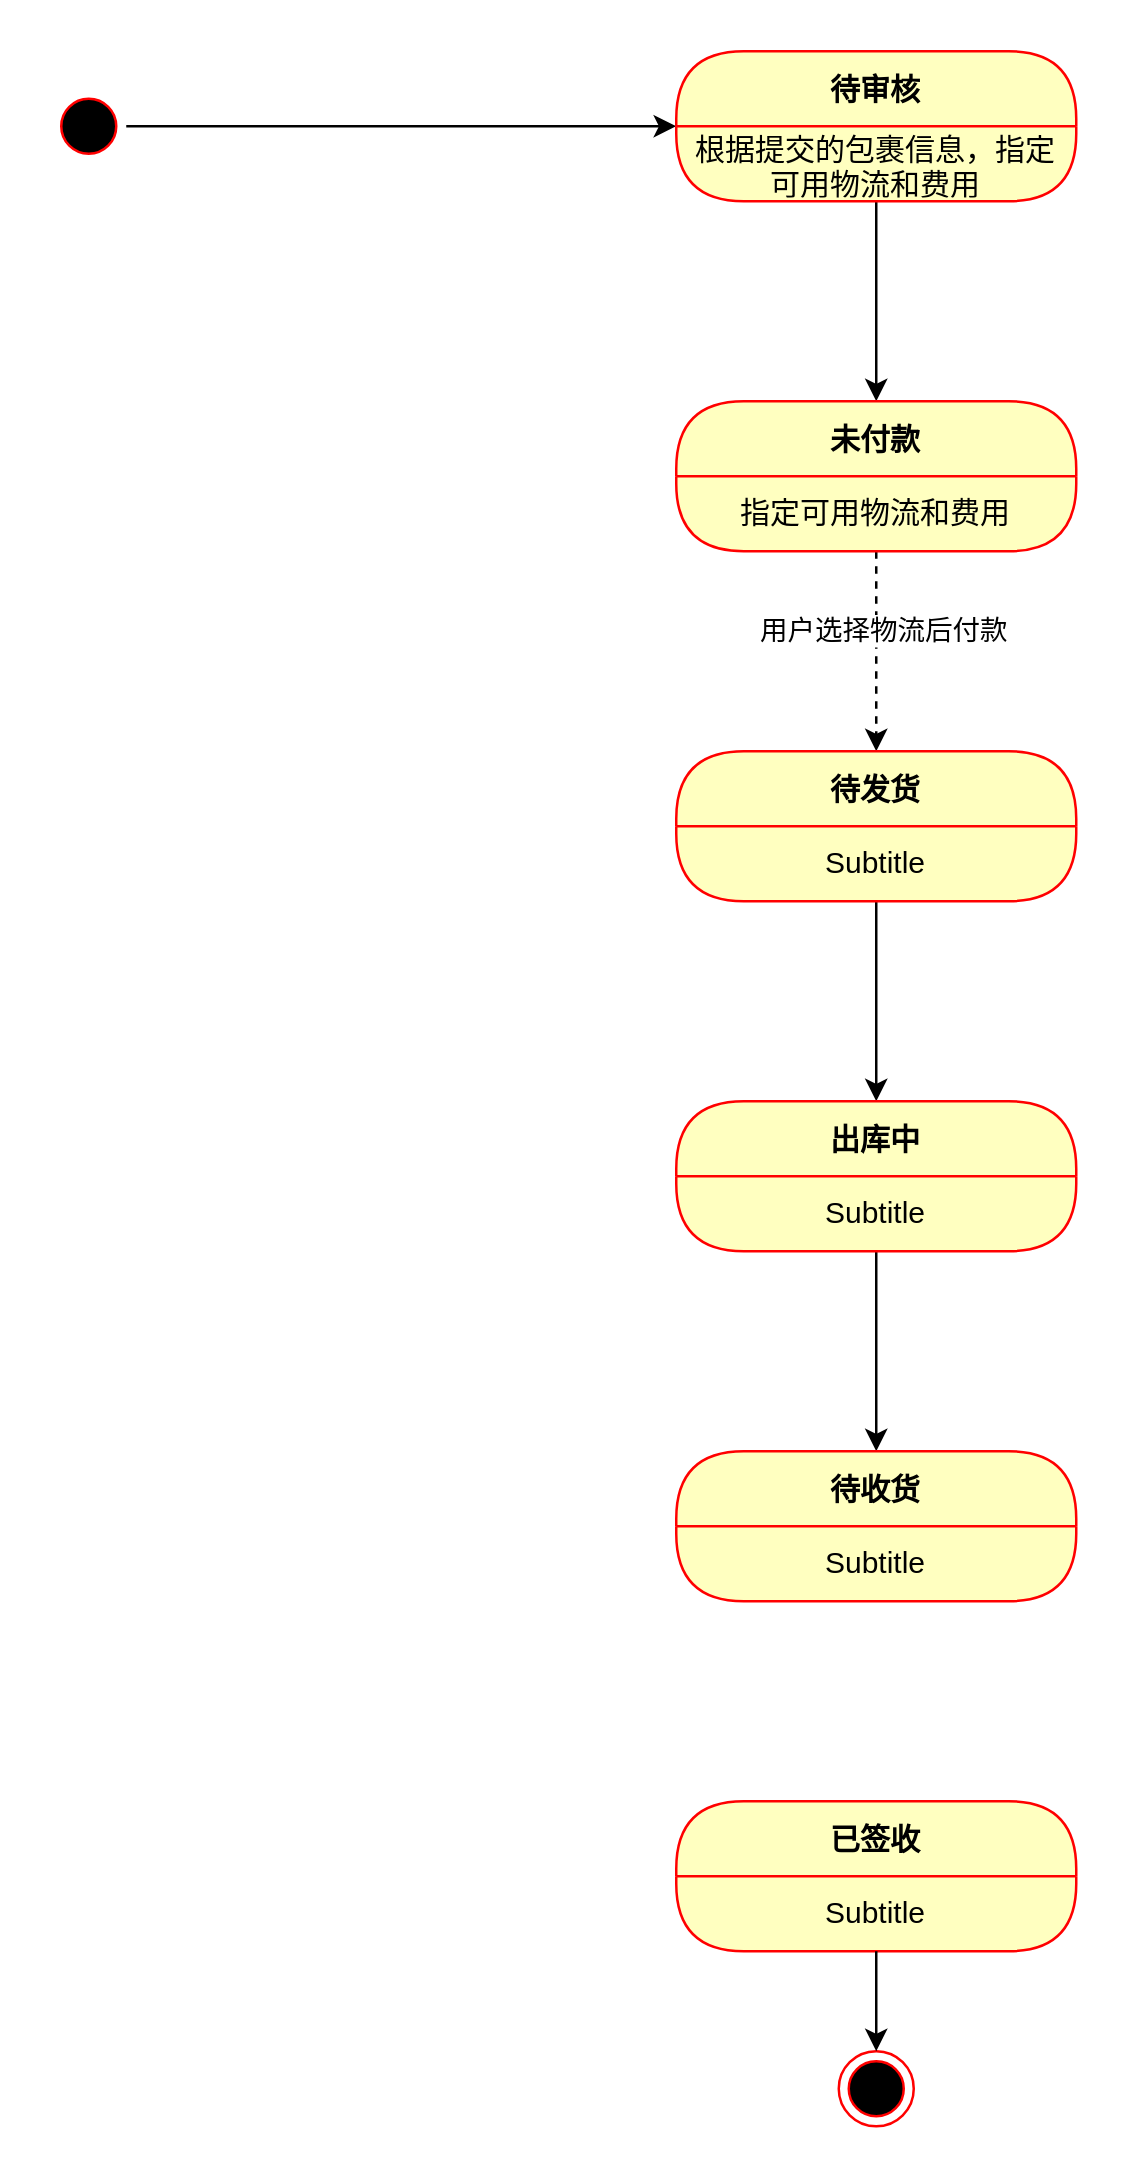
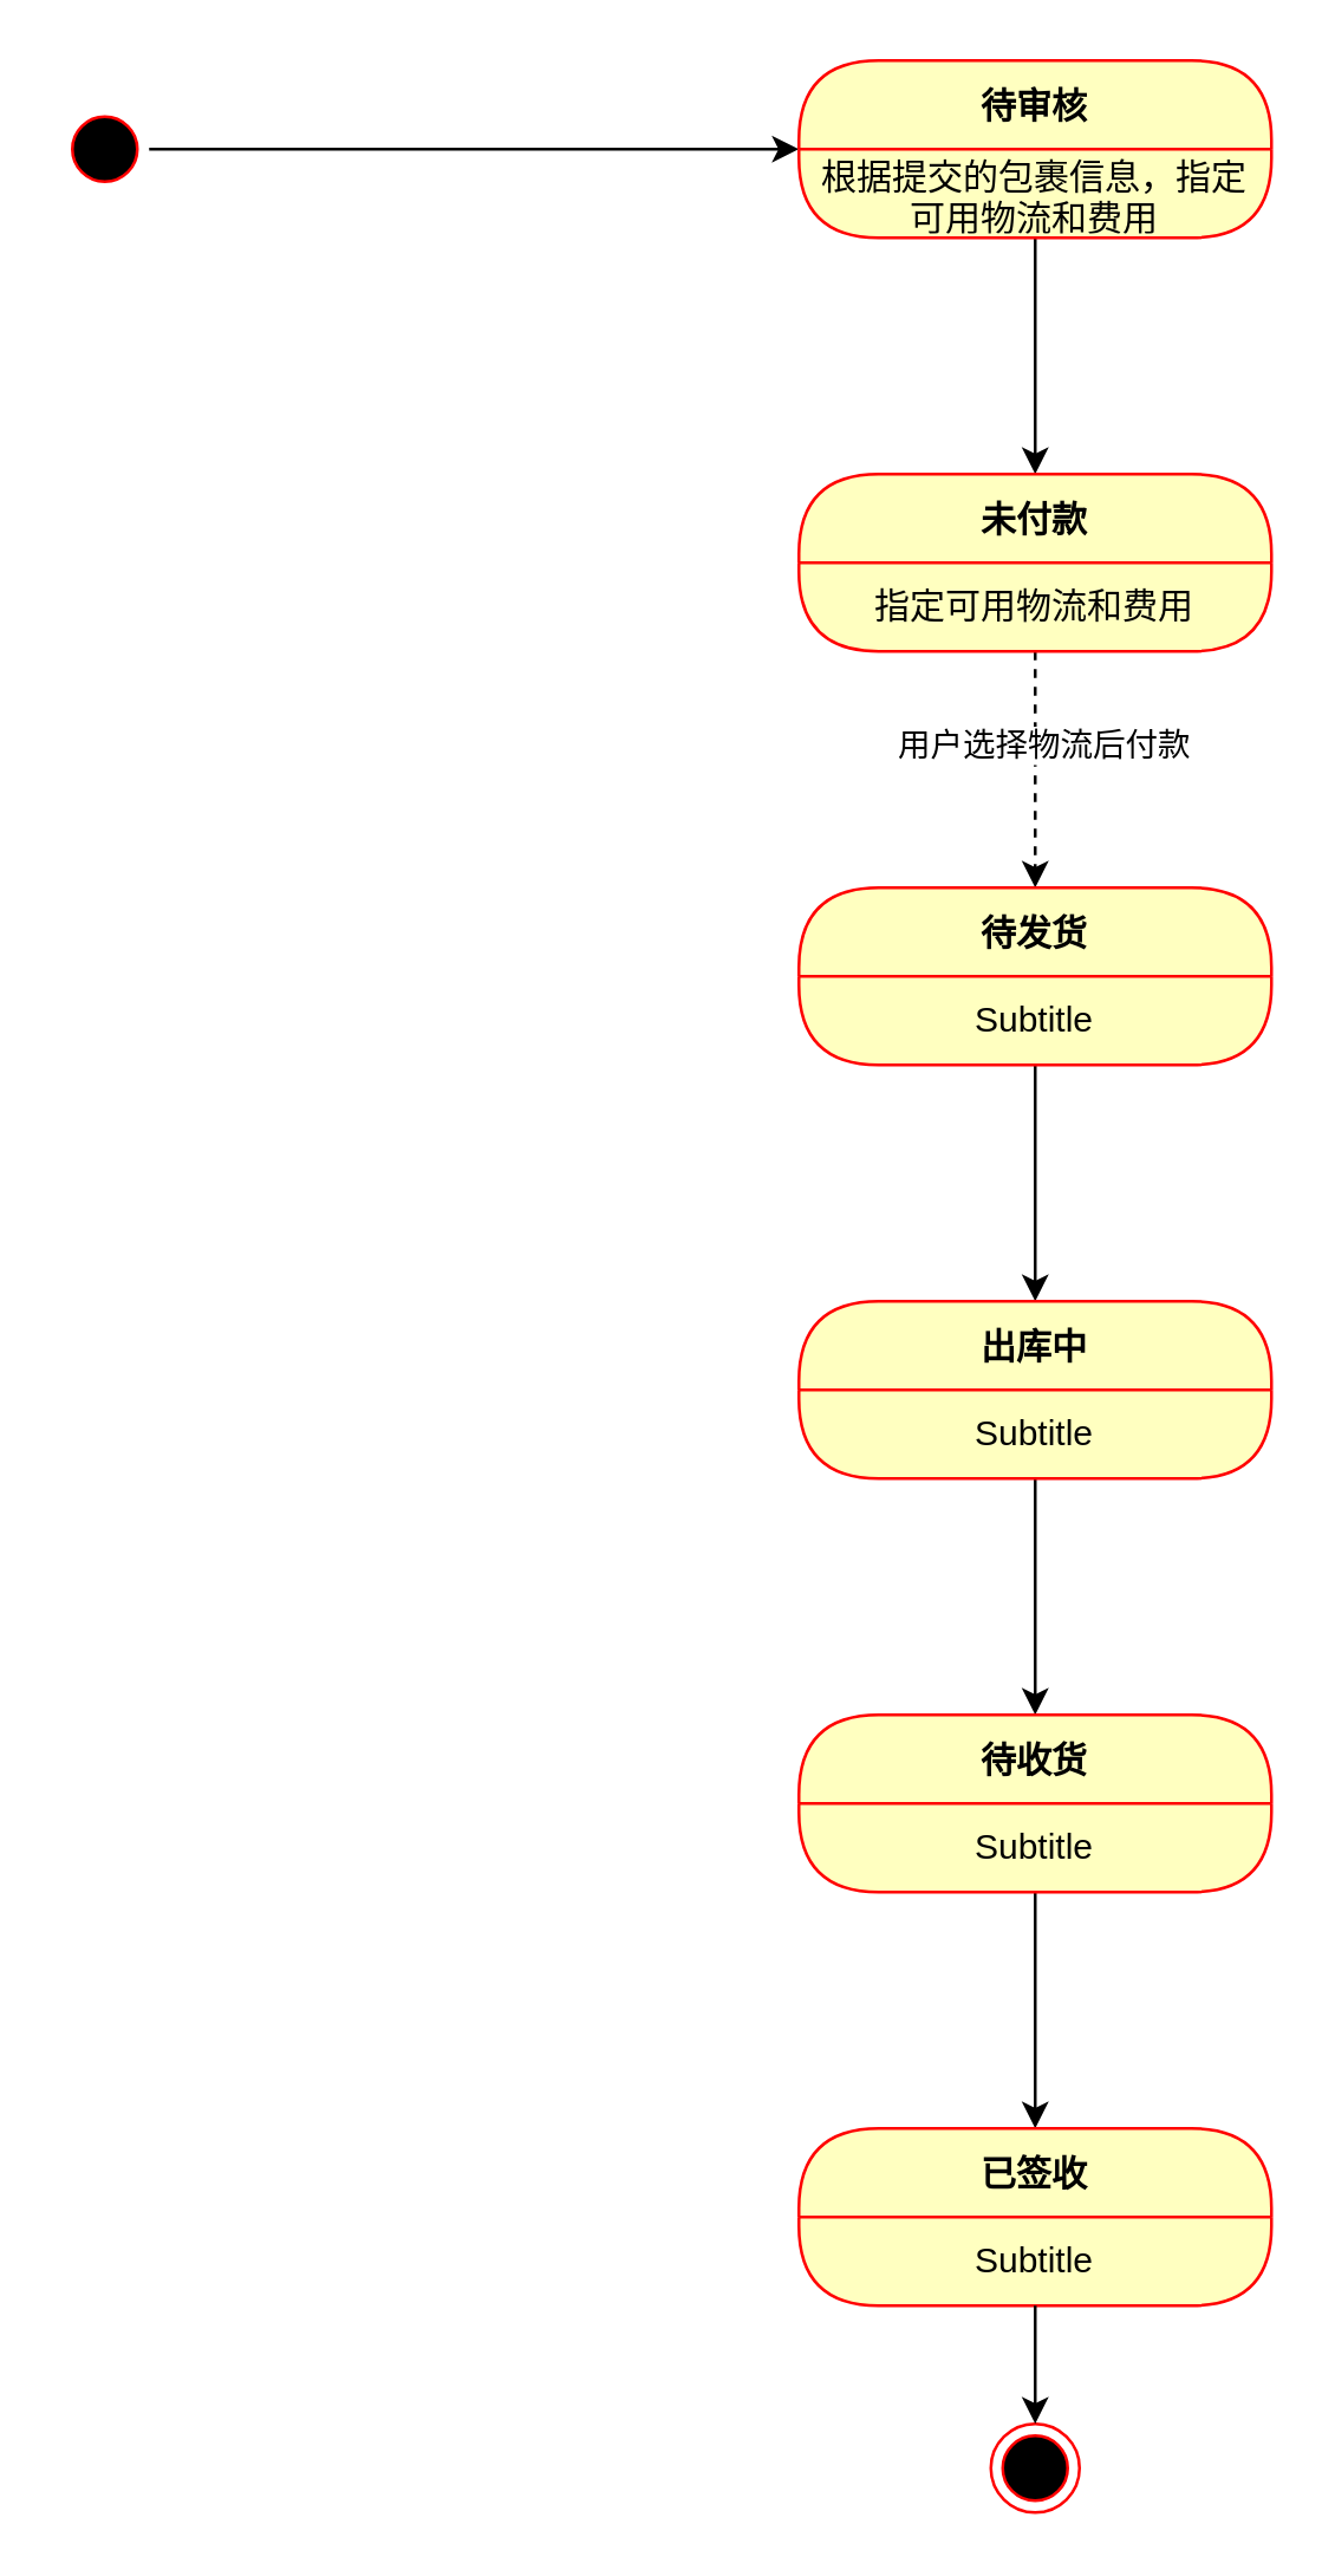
  <mxCell id="0" />
  <mxCell id="1" parent="0" />
  <mxCell id="2" style="rounded=0;orthogonalLoop=1;jettySize=auto;html=1;exitX=1;exitY=0.5;exitDx=0;exitDy=0;entryX=0;entryY=0;entryDx=0;entryDy=0;" parent="1" source="3" edge="1"><mxGeometry relative="1" as="geometry"><mxPoint x="270" y="50" as="targetPoint" /></mxGeometry></mxCell>
  <mxCell id="3" value="" style="ellipse;html=1;shape=startState;fillColor=#000000;strokeColor=#ff0000;" parent="1" vertex="1"><mxGeometry x="20" y="35" width="30" height="30" as="geometry" /></mxCell>
  <mxCell id="4" value="" style="edgeStyle=orthogonalEdgeStyle;rounded=0;orthogonalLoop=1;jettySize=auto;html=1;" parent="1" source="5" target="9" edge="1"><mxGeometry relative="1" as="geometry" /></mxCell>
  <mxCell id="5" value="待审核" style="swimlane;fontStyle=1;align=center;verticalAlign=middle;childLayout=stackLayout;horizontal=1;startSize=30;horizontalStack=0;resizeParent=0;resizeLast=1;container=0;fontColor=#000000;collapsible=0;rounded=1;arcSize=30;strokeColor=#ff0000;fillColor=#ffffc0;swimlaneFillColor=#ffffc0;dropTarget=0;" parent="1" vertex="1"><mxGeometry x="270" y="20" width="160" height="60" as="geometry" /></mxCell>
  <mxCell id="6" value="根据提交的包裹信息，指定可用物流和费用" style="text;html=1;strokeColor=none;fillColor=none;align=center;verticalAlign=middle;spacingLeft=4;spacingRight=4;whiteSpace=wrap;overflow=hidden;rotatable=0;fontColor=#000000;" parent="5" vertex="1"><mxGeometry y="30" width="160" height="30" as="geometry" /></mxCell>
  <mxCell id="7" value="" style="edgeStyle=orthogonalEdgeStyle;rounded=0;orthogonalLoop=1;jettySize=auto;html=1;dashed=1;" parent="1" source="9" target="13" edge="1"><mxGeometry relative="1" as="geometry" /></mxCell>
  <mxCell id="8" value="用户选择物流后付款" style="edgeLabel;html=1;align=center;verticalAlign=middle;resizable=0;points=[];" vertex="1" connectable="0" parent="7"><mxGeometry x="-0.225" y="2" relative="1" as="geometry"><mxPoint as="offset" /></mxGeometry></mxCell>
  <mxCell id="9" value="未付款" style="swimlane;fontStyle=1;align=center;verticalAlign=middle;childLayout=stackLayout;horizontal=1;startSize=30;horizontalStack=0;resizeParent=0;resizeLast=1;container=0;fontColor=#000000;collapsible=0;rounded=1;arcSize=30;strokeColor=#ff0000;fillColor=#ffffc0;swimlaneFillColor=#ffffc0;dropTarget=0;" parent="1" vertex="1"><mxGeometry x="270" y="160" width="160" height="60" as="geometry" /></mxCell>
  <mxCell id="10" value="指定可用物流和费用" style="text;html=1;strokeColor=none;fillColor=none;align=center;verticalAlign=middle;spacingLeft=4;spacingRight=4;whiteSpace=wrap;overflow=hidden;rotatable=0;fontColor=#000000;" parent="9" vertex="1"><mxGeometry y="30" width="160" height="30" as="geometry" /></mxCell>
  <mxCell id="11" value="Subtitle" style="text;html=1;strokeColor=none;fillColor=none;align=center;verticalAlign=middle;spacingLeft=4;spacingRight=4;whiteSpace=wrap;overflow=hidden;rotatable=0;fontColor=#000000;" parent="9" vertex="1"><mxGeometry y="60" width="160" as="geometry" /></mxCell>
  <mxCell id="12" value="" style="edgeStyle=orthogonalEdgeStyle;rounded=0;orthogonalLoop=1;jettySize=auto;html=1;" parent="1" source="13" target="17" edge="1"><mxGeometry relative="1" as="geometry" /></mxCell>
  <mxCell id="13" value="待发货" style="swimlane;fontStyle=1;align=center;verticalAlign=middle;childLayout=stackLayout;horizontal=1;startSize=30;horizontalStack=0;resizeParent=0;resizeLast=1;container=0;fontColor=#000000;collapsible=0;rounded=1;arcSize=30;strokeColor=#ff0000;fillColor=#ffffc0;swimlaneFillColor=#ffffc0;dropTarget=0;" parent="1" vertex="1"><mxGeometry x="270" y="300" width="160" height="60" as="geometry" /></mxCell>
  <mxCell id="14" value="Subtitle" style="text;html=1;strokeColor=none;fillColor=none;align=center;verticalAlign=middle;spacingLeft=4;spacingRight=4;whiteSpace=wrap;overflow=hidden;rotatable=0;fontColor=#000000;" parent="13" vertex="1"><mxGeometry y="30" width="160" height="30" as="geometry" /></mxCell>
  <mxCell id="15" value="Subtitle" style="text;html=1;strokeColor=none;fillColor=none;align=center;verticalAlign=middle;spacingLeft=4;spacingRight=4;whiteSpace=wrap;overflow=hidden;rotatable=0;fontColor=#000000;" parent="13" vertex="1"><mxGeometry y="60" width="160" as="geometry" /></mxCell>
  <mxCell id="16" value="" style="edgeStyle=orthogonalEdgeStyle;rounded=0;orthogonalLoop=1;jettySize=auto;html=1;" parent="1" source="17" target="21" edge="1"><mxGeometry relative="1" as="geometry" /></mxCell>
  <mxCell id="17" value="出库中" style="swimlane;fontStyle=1;align=center;verticalAlign=middle;childLayout=stackLayout;horizontal=1;startSize=30;horizontalStack=0;resizeParent=0;resizeLast=1;container=0;fontColor=#000000;collapsible=0;rounded=1;arcSize=30;strokeColor=#ff0000;fillColor=#ffffc0;swimlaneFillColor=#ffffc0;dropTarget=0;" parent="1" vertex="1"><mxGeometry x="270" y="440" width="160" height="60" as="geometry" /></mxCell>
  <mxCell id="18" value="Subtitle" style="text;html=1;strokeColor=none;fillColor=none;align=center;verticalAlign=middle;spacingLeft=4;spacingRight=4;whiteSpace=wrap;overflow=hidden;rotatable=0;fontColor=#000000;" parent="17" vertex="1"><mxGeometry y="30" width="160" height="30" as="geometry" /></mxCell>
  <mxCell id="19" value="Subtitle" style="text;html=1;strokeColor=none;fillColor=none;align=center;verticalAlign=middle;spacingLeft=4;spacingRight=4;whiteSpace=wrap;overflow=hidden;rotatable=0;fontColor=#000000;" parent="17" vertex="1"><mxGeometry y="60" width="160" as="geometry" /></mxCell>
+ <mxCell id="20" value="" style="edgeStyle=orthogonalEdgeStyle;rounded=0;orthogonalLoop=1;jettySize=auto;html=1;" parent="1" source="21" target="24" edge="1"><mxGeometry relative="1" as="geometry" /></mxCell>
  <mxCell id="21" value="待收货" style="swimlane;fontStyle=1;align=center;verticalAlign=middle;childLayout=stackLayout;horizontal=1;startSize=30;horizontalStack=0;resizeParent=0;resizeLast=1;container=0;fontColor=#000000;collapsible=0;rounded=1;arcSize=30;strokeColor=#ff0000;fillColor=#ffffc0;swimlaneFillColor=#ffffc0;dropTarget=0;" parent="1" vertex="1"><mxGeometry x="270" y="580" width="160" height="60" as="geometry" /></mxCell>
  <mxCell id="22" value="Subtitle" style="text;html=1;strokeColor=none;fillColor=none;align=center;verticalAlign=middle;spacingLeft=4;spacingRight=4;whiteSpace=wrap;overflow=hidden;rotatable=0;fontColor=#000000;" parent="21" vertex="1"><mxGeometry y="30" width="160" height="30" as="geometry" /></mxCell>
  <mxCell id="23" value="Subtitle" style="text;html=1;strokeColor=none;fillColor=none;align=center;verticalAlign=middle;spacingLeft=4;spacingRight=4;whiteSpace=wrap;overflow=hidden;rotatable=0;fontColor=#000000;" parent="21" vertex="1"><mxGeometry y="60" width="160" as="geometry" /></mxCell>
  <mxCell id="24" value="已签收" style="swimlane;fontStyle=1;align=center;verticalAlign=middle;childLayout=stackLayout;horizontal=1;startSize=30;horizontalStack=0;resizeParent=0;resizeLast=1;container=0;fontColor=#000000;collapsible=0;rounded=1;arcSize=30;strokeColor=#ff0000;fillColor=#ffffc0;swimlaneFillColor=#ffffc0;dropTarget=0;" parent="1" vertex="1"><mxGeometry x="270" y="720" width="160" height="60" as="geometry" /></mxCell>
  <mxCell id="25" value="Subtitle" style="text;html=1;strokeColor=none;fillColor=none;align=center;verticalAlign=middle;spacingLeft=4;spacingRight=4;whiteSpace=wrap;overflow=hidden;rotatable=0;fontColor=#000000;" parent="24" vertex="1"><mxGeometry y="30" width="160" height="30" as="geometry" /></mxCell>
  <mxCell id="26" value="Subtitle" style="text;html=1;strokeColor=none;fillColor=none;align=center;verticalAlign=middle;spacingLeft=4;spacingRight=4;whiteSpace=wrap;overflow=hidden;rotatable=0;fontColor=#000000;" parent="24" vertex="1"><mxGeometry y="60" width="160" as="geometry" /></mxCell>
  <mxCell id="27" value="" style="ellipse;html=1;shape=endState;fillColor=#000000;strokeColor=#ff0000;" parent="1" vertex="1"><mxGeometry x="335" y="820" width="30" height="30" as="geometry" /></mxCell>
  <mxCell id="28" style="edgeStyle=orthogonalEdgeStyle;rounded=0;orthogonalLoop=1;jettySize=auto;html=1;exitX=0.5;exitY=1;exitDx=0;exitDy=0;entryX=0.5;entryY=0;entryDx=0;entryDy=0;" parent="1" source="25" target="27" edge="1"><mxGeometry relative="1" as="geometry" /></mxCell>
